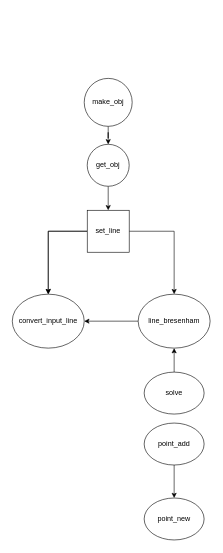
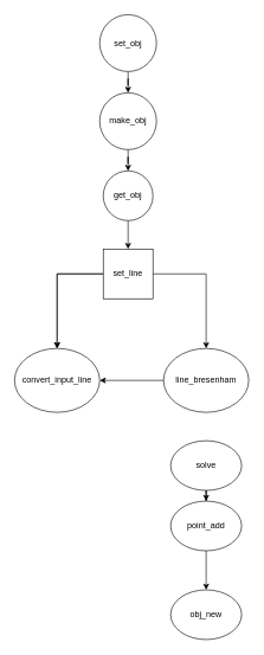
  <mxCell id="0" />
  <mxCell id="1" parent="0" />
+ <mxCell id="2" value="" style="edgeStyle=orthogonalEdgeStyle;rounded=0;orthogonalLoop=1;jettySize=auto;html=1;" edge="1" parent="1" source="3" target="5"><mxGeometry relative="1" as="geometry" /></mxCell>
+ <mxCell id="3" value="set_obj" style="ellipse;whiteSpace=wrap;html=1;" vertex="1" parent="1"><mxGeometry x="140" y="20" width="80" height="80" as="geometry" /></mxCell>
  <mxCell id="4" value="" style="edgeStyle=orthogonalEdgeStyle;rounded=0;orthogonalLoop=1;jettySize=auto;html=1;" edge="1" parent="1" source="5" target="7"><mxGeometry relative="1" as="geometry" /></mxCell>
  <mxCell id="5" value="make_obj" style="ellipse;whiteSpace=wrap;html=1;" vertex="1" parent="1"><mxGeometry x="140" y="130" width="80" height="80" as="geometry" /></mxCell>
  <mxCell id="6" value="" style="edgeStyle=orthogonalEdgeStyle;rounded=0;orthogonalLoop=1;jettySize=auto;html=1;" edge="1" parent="1" source="7" target="11"><mxGeometry relative="1" as="geometry" /></mxCell>
  <mxCell id="7" value="get_obj" style="ellipse;whiteSpace=wrap;html=1;" vertex="1" parent="1"><mxGeometry x="145" y="240" width="70" height="70" as="geometry" /></mxCell>
  <mxCell id="8" value="" style="edgeStyle=orthogonalEdgeStyle;rounded=0;orthogonalLoop=1;jettySize=auto;html=1;" edge="1" parent="1" source="11" target="12"><mxGeometry relative="1" as="geometry" /></mxCell>
  <mxCell id="9" value="" style="edgeStyle=orthogonalEdgeStyle;rounded=0;orthogonalLoop=1;jettySize=auto;html=1;" edge="1" parent="1" source="11" target="12"><mxGeometry relative="1" as="geometry" /></mxCell>
  <mxCell id="10" style="edgeStyle=orthogonalEdgeStyle;rounded=0;orthogonalLoop=1;jettySize=auto;html=1;entryX=0.5;entryY=0;entryDx=0;entryDy=0;" edge="1" parent="1" source="11" target="14"><mxGeometry relative="1" as="geometry" /></mxCell>
  <mxCell id="11" value="set_line" style="whiteSpace=wrap;html=1;rounded=0;" vertex="1" parent="1"><mxGeometry x="145" y="350" width="70" height="70" as="geometry" /></mxCell>
  <mxCell id="12" value="convert_input_line" style="ellipse;whiteSpace=wrap;html=1;" vertex="1" parent="1"><mxGeometry x="20" y="490" width="120" height="90" as="geometry" /></mxCell>
  <mxCell id="13" value="" style="edgeStyle=orthogonalEdgeStyle;rounded=0;orthogonalLoop=1;jettySize=auto;html=1;" edge="1" parent="1" source="14" target="12"><mxGeometry relative="1" as="geometry" /></mxCell>
  <mxCell id="14" value="line_bresenham" style="ellipse;whiteSpace=wrap;html=1;" vertex="1" parent="1"><mxGeometry x="230" y="490" width="120" height="90" as="geometry" /></mxCell>
- <mxCell id="15" value="" style="edgeStyle=orthogonalEdgeStyle;rounded=0;orthogonalLoop=1;jettySize=auto;html=1;" edge="1" parent="1" source="16" target="14"><mxGeometry relative="1" as="geometry" /></mxCell>
+ <mxCell id="15" value="" style="edgeStyle=orthogonalEdgeStyle;rounded=0;orthogonalLoop=1;jettySize=auto;html=1;" edge="1" parent="1" source="16" target="18"><mxGeometry relative="1" as="geometry" /></mxCell>
  <mxCell id="16" value="solve" style="ellipse;whiteSpace=wrap;html=1;" vertex="1" parent="1"><mxGeometry x="240" y="620" width="100" height="70" as="geometry" /></mxCell>
  <mxCell id="17" value="" style="edgeStyle=orthogonalEdgeStyle;rounded=0;orthogonalLoop=1;jettySize=auto;html=1;" edge="1" parent="1" source="18" target="19"><mxGeometry relative="1" as="geometry" /></mxCell>
  <mxCell id="18" value="point_add" style="ellipse;whiteSpace=wrap;html=1;" vertex="1" parent="1"><mxGeometry x="240" y="705" width="100" height="70" as="geometry" /></mxCell>
- <mxCell id="19" value="point_new" style="ellipse;whiteSpace=wrap;html=1;" vertex="1" parent="1"><mxGeometry x="240" y="830" width="100" height="70" as="geometry" /></mxCell>
+ <mxCell id="19" value="obj_new" style="ellipse;whiteSpace=wrap;html=1;" vertex="1" parent="1"><mxGeometry x="240" y="830" width="100" height="70" as="geometry" /></mxCell>
